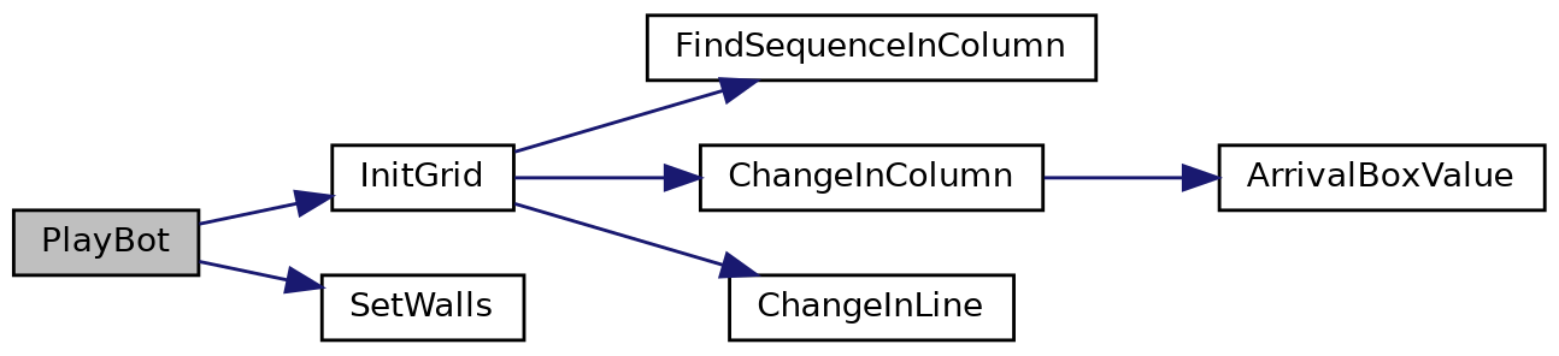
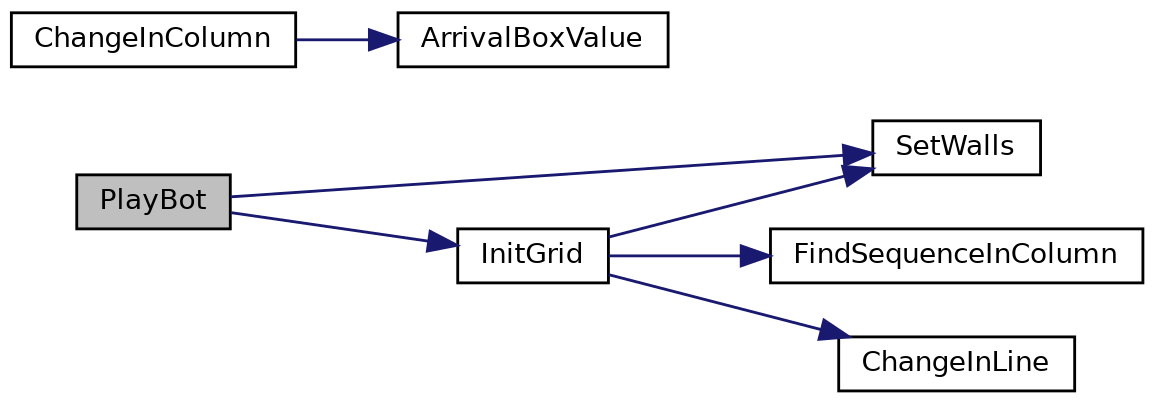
  digraph {
    rankdir=LR
    node [color=black fillcolor=white fontname=Helvetica fontsize=10 shape=record style=filled]
    edge [color=midnightblue fontname=Helvetica fontsize=10 labelfontname=Helvetica labelfontsize=10 style=solid]
    n1 [fillcolor=grey75 fontcolor=black height=0.2 label=PlayBot width=0.4]
    n2 [height=0.2 label=InitGrid width=0.4]
    n3 [height=0.2 label=SetWalls width=0.4]
    n4 [height=0.2 label=FindSequenceInColumn width=0.4]
    n5 [height=0.2 label=ChangeInColumn width=0.4]
    n6 [height=0.2 label=ChangeInLine width=0.4]
    n7 [height=0.2 label=ArrivalBoxValue width=0.4]
    n1 -> n2
    n1 -> n3
    n2 -> n4
-   n2 -> n5
+   n2 -> n3
    n2 -> n6
    n5 -> n7
  }
